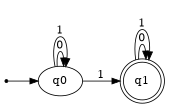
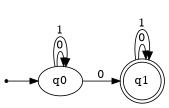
  digraph {
    rankdir=LR
    start [shape=point]
    q0
    q1 [shape=doublecircle]
    start -> q0
    q0 -> q0 [label=0]
    q0 -> q0 [label=1]
-   q0 -> q1 [label=1]
+   q0 -> q1 [label=0]
    q1 -> q1 [label=0]
    q1 -> q1 [label=1]
  }
